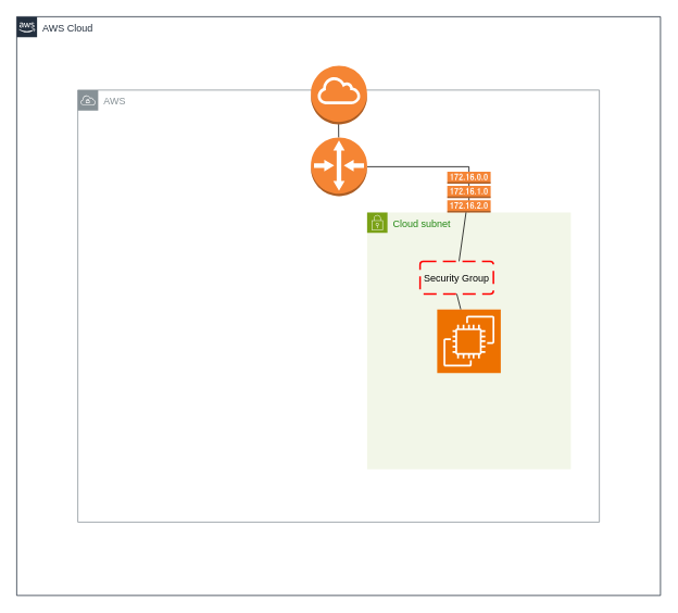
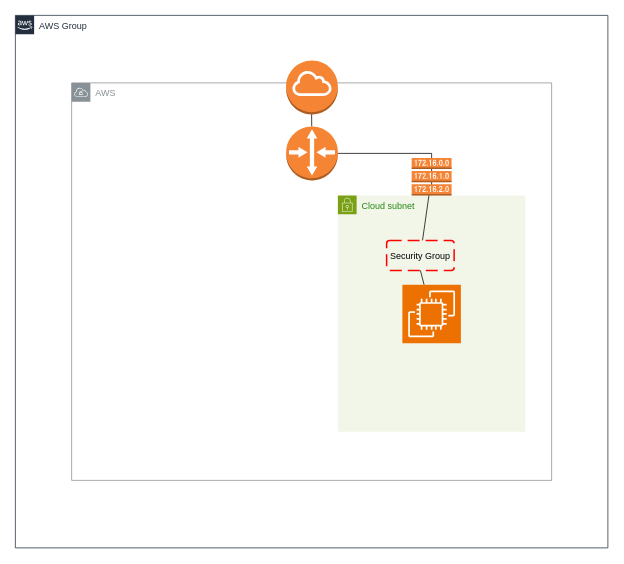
  <mxCell id="0" />
  <mxCell id="1" parent="0" />
- <mxCell id="2" value="AWS Cloud" style="points=[[0,0],[0.25,0],[0.5,0],[0.75,0],[1,0],[1,0.25],[1,0.5],[1,0.75],[1,1],[0.75,1],[0.5,1],[0.25,1],[0,1],[0,0.75],[0,0.5],[0,0.25]];outlineConnect=0;gradientColor=none;html=1;whiteSpace=wrap;fontSize=12;fontStyle=0;container=1;pointerEvents=0;collapsible=0;recursiveResize=0;shape=mxgraph.aws4.group;grIcon=mxgraph.aws4.group_aws_cloud_alt;strokeColor=#232F3E;fillColor=none;verticalAlign=top;align=left;spacingLeft=30;fontColor=#232F3E;dashed=0;" vertex="1" parent="1"><mxGeometry x="20" y="20" width="790" height="710" as="geometry" /></mxCell>
+ <mxCell id="2" value="AWS Group" style="points=[[0,0],[0.25,0],[0.5,0],[0.75,0],[1,0],[1,0.25],[1,0.5],[1,0.75],[1,1],[0.75,1],[0.5,1],[0.25,1],[0,1],[0,0.75],[0,0.5],[0,0.25]];outlineConnect=0;gradientColor=none;html=1;whiteSpace=wrap;fontSize=12;fontStyle=0;container=1;pointerEvents=0;collapsible=0;recursiveResize=0;shape=mxgraph.aws4.group;grIcon=mxgraph.aws4.group_aws_cloud_alt;strokeColor=#232F3E;fillColor=none;verticalAlign=top;align=left;spacingLeft=30;fontColor=#232F3E;dashed=0;" vertex="1" parent="1"><mxGeometry x="20" y="20" width="790" height="710" as="geometry" /></mxCell>
  <mxCell id="3" value="AWS" style="sketch=0;outlineConnect=0;gradientColor=none;html=1;whiteSpace=wrap;fontSize=12;fontStyle=0;shape=mxgraph.aws4.group;grIcon=mxgraph.aws4.group_vpc;strokeColor=#879196;fillColor=none;verticalAlign=top;align=left;spacingLeft=30;fontColor=#879196;dashed=0;" vertex="1" parent="2"><mxGeometry x="75" y="90" width="640" height="530" as="geometry" /></mxCell>
  <mxCell id="4" style="rounded=0;orthogonalLoop=1;jettySize=auto;html=1;exitX=1;exitY=0.5;exitDx=0;exitDy=0;exitPerimeter=0;edgeStyle=orthogonalEdgeStyle;strokeColor=default;endArrow=none;endFill=0;" edge="1" parent="2" source="10" target="7"><mxGeometry relative="1" as="geometry" /></mxCell>
  <mxCell id="5" style="edgeStyle=orthogonalEdgeStyle;rounded=0;orthogonalLoop=1;jettySize=auto;html=1;exitX=0.5;exitY=1;exitDx=0;exitDy=0;exitPerimeter=0;strokeColor=none;endArrow=none;endFill=0;" edge="1" parent="2" source="6" target="10"><mxGeometry relative="1" as="geometry" /></mxCell>
  <mxCell id="6" value="" style="outlineConnect=0;dashed=0;verticalLabelPosition=bottom;verticalAlign=top;align=center;html=1;shape=mxgraph.aws3.internet_gateway;fillColor=#F58534;gradientColor=none;" vertex="1" parent="2"><mxGeometry x="361" y="60" width="69" height="72" as="geometry" /></mxCell>
  <mxCell id="7" value="Cloud subnet" style="points=[[0,0],[0.25,0],[0.5,0],[0.75,0],[1,0],[1,0.25],[1,0.5],[1,0.75],[1,1],[0.75,1],[0.5,1],[0.25,1],[0,1],[0,0.75],[0,0.5],[0,0.25]];outlineConnect=0;gradientColor=none;html=1;whiteSpace=wrap;fontSize=12;fontStyle=0;container=1;pointerEvents=0;collapsible=0;recursiveResize=0;shape=mxgraph.aws4.group;grIcon=mxgraph.aws4.group_security_group;grStroke=0;strokeColor=#7AA116;fillColor=#F2F6E8;verticalAlign=top;align=left;spacingLeft=30;fontColor=#248814;dashed=0;" vertex="1" parent="2"><mxGeometry x="430" y="240" width="250" height="315" as="geometry" /></mxCell>
  <mxCell id="8" value="" style="sketch=0;points=[[0,0,0],[0.25,0,0],[0.5,0,0],[0.75,0,0],[1,0,0],[0,1,0],[0.25,1,0],[0.5,1,0],[0.75,1,0],[1,1,0],[0,0.25,0],[0,0.5,0],[0,0.75,0],[1,0.25,0],[1,0.5,0],[1,0.75,0]];outlineConnect=0;fontColor=#232F3E;fillColor=#ED7100;strokeColor=#ffffff;dashed=0;verticalLabelPosition=bottom;verticalAlign=top;align=center;html=1;fontSize=12;fontStyle=0;aspect=fixed;shape=mxgraph.aws4.resourceIcon;resIcon=mxgraph.aws4.ec2;" vertex="1" parent="7"><mxGeometry x="86" y="119" width="78" height="78" as="geometry" /></mxCell>
  <mxCell id="9" value="" style="outlineConnect=0;dashed=0;verticalLabelPosition=bottom;verticalAlign=top;align=center;html=1;shape=mxgraph.aws3.route_table;fillColor=#F58536;gradientColor=none;" vertex="1" parent="2"><mxGeometry x="528.37" y="190" width="53.26" height="50" as="geometry" /></mxCell>
  <mxCell id="10" value="" style="outlineConnect=0;dashed=0;verticalLabelPosition=bottom;verticalAlign=top;align=center;html=1;shape=mxgraph.aws3.router;fillColor=#F58534;gradientColor=none;" vertex="1" parent="2"><mxGeometry x="361" y="148" width="69" height="72" as="geometry" /></mxCell>
  <mxCell id="11" value="" style="endArrow=none;html=1;rounded=0;" edge="1" parent="2" source="10"><mxGeometry width="50" height="50" relative="1" as="geometry"><mxPoint x="345" y="182" as="sourcePoint" /><mxPoint x="395" y="132" as="targetPoint" /></mxGeometry></mxCell>
  <mxCell id="12" value="Security Group" style="rounded=1;arcSize=10;dashed=1;strokeColor=#ff0000;fillColor=none;gradientColor=none;dashPattern=8 4;strokeWidth=2;" vertex="1" parent="2"><mxGeometry x="495" y="300" width="90" height="40" as="geometry" /></mxCell>
  <mxCell id="13" value="" style="endArrow=none;html=1;rounded=0;entryX=0.5;entryY=1;entryDx=0;entryDy=0;" edge="1" parent="2" source="8" target="12"><mxGeometry width="50" height="50" relative="1" as="geometry"><mxPoint x="510" y="390" as="sourcePoint" /><mxPoint x="560" y="340" as="targetPoint" /></mxGeometry></mxCell>
  <mxCell id="14" value="" style="endArrow=none;html=1;rounded=0;" edge="1" parent="2" source="9" target="12"><mxGeometry width="50" height="50" relative="1" as="geometry"><mxPoint x="570" y="269" as="sourcePoint" /><mxPoint x="577.714" y="359" as="targetPoint" /></mxGeometry></mxCell>
